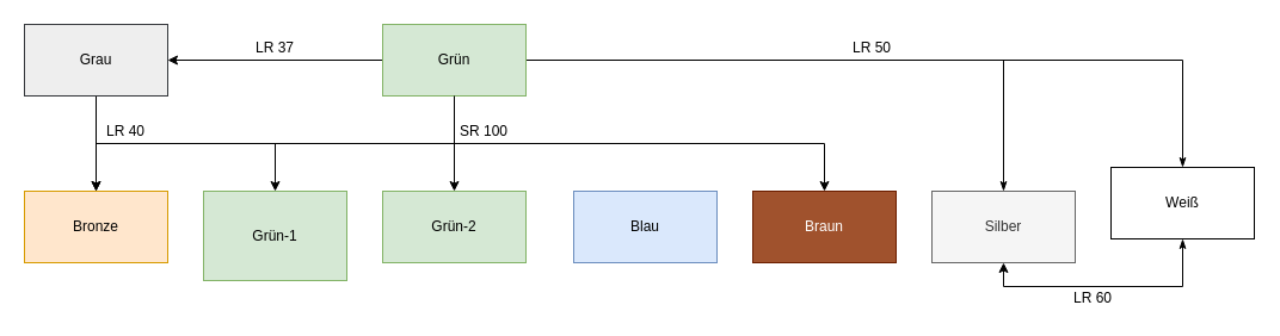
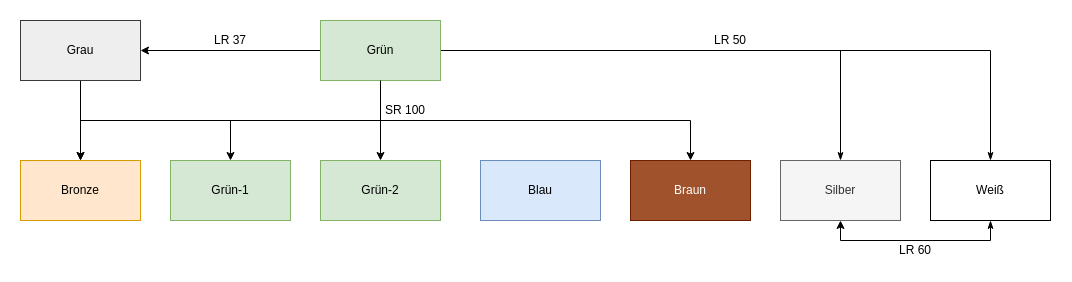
  <mxCell id="0" />
  <mxCell id="1" parent="0" />
  <mxCell id="2" style="edgeStyle=orthogonalEdgeStyle;rounded=0;orthogonalLoop=1;jettySize=auto;html=1;exitX=0;exitY=0.5;exitDx=0;exitDy=0;entryX=1;entryY=0.5;entryDx=0;entryDy=0;" edge="1" parent="1" source="8" target="16"><mxGeometry relative="1" as="geometry" /></mxCell>
  <mxCell id="3" style="edgeStyle=orthogonalEdgeStyle;rounded=0;orthogonalLoop=1;jettySize=auto;html=1;exitX=0.5;exitY=1;exitDx=0;exitDy=0;" edge="1" parent="1" source="8" target="9"><mxGeometry relative="1" as="geometry" /></mxCell>
  <mxCell id="4" style="edgeStyle=orthogonalEdgeStyle;rounded=0;orthogonalLoop=1;jettySize=auto;html=1;exitX=0.5;exitY=1;exitDx=0;exitDy=0;entryX=0.5;entryY=0;entryDx=0;entryDy=0;" edge="1" parent="1" source="8" target="10"><mxGeometry relative="1" as="geometry" /></mxCell>
  <mxCell id="5" style="edgeStyle=orthogonalEdgeStyle;rounded=0;orthogonalLoop=1;jettySize=auto;html=1;exitX=0.5;exitY=1;exitDx=0;exitDy=0;" edge="1" parent="1" source="8" target="14"><mxGeometry relative="1" as="geometry" /></mxCell>
  <mxCell id="6" style="edgeStyle=orthogonalEdgeStyle;rounded=0;orthogonalLoop=1;jettySize=auto;html=1;exitX=1;exitY=0.5;exitDx=0;exitDy=0;startArrow=none;startFill=0;endArrow=classicThin;endFill=1;strokeColor=#000000;" edge="1" parent="1" source="8" target="19"><mxGeometry relative="1" as="geometry" /></mxCell>
  <mxCell id="7" style="edgeStyle=orthogonalEdgeStyle;rounded=0;orthogonalLoop=1;jettySize=auto;html=1;exitX=1;exitY=0.5;exitDx=0;exitDy=0;startArrow=none;startFill=0;endArrow=classicThin;endFill=1;strokeColor=#000000;" edge="1" parent="1" source="8" target="17"><mxGeometry relative="1" as="geometry" /></mxCell>
  <mxCell id="8" value="Grün" style="rounded=0;whiteSpace=wrap;html=1;fillColor=#d5e8d4;strokeColor=#82b366;" vertex="1" parent="1"><mxGeometry x="320" y="20" width="120" height="60" as="geometry" /></mxCell>
- <mxCell id="9" value="Grün-1" style="rounded=0;whiteSpace=wrap;html=1;fillColor=#d5e8d4;strokeColor=#82b366;" vertex="1" parent="1"><mxGeometry x="170" y="160" width="120" height="75" as="geometry" /></mxCell>
+ <mxCell id="9" value="Grün-1" style="rounded=0;whiteSpace=wrap;html=1;fillColor=#d5e8d4;strokeColor=#82b366;" vertex="1" parent="1"><mxGeometry x="170" y="160" width="120" height="60" as="geometry" /></mxCell>
  <mxCell id="10" value="Grün-2" style="rounded=0;whiteSpace=wrap;html=1;fillColor=#d5e8d4;strokeColor=#82b366;" vertex="1" parent="1"><mxGeometry x="320" y="160" width="120" height="60" as="geometry" /></mxCell>
  <mxCell id="11" value="Blau" style="rounded=0;whiteSpace=wrap;html=1;fillColor=#dae8fc;strokeColor=#6c8ebf;" vertex="1" parent="1"><mxGeometry x="480" y="160" width="120" height="60" as="geometry" /></mxCell>
  <mxCell id="12" style="edgeStyle=orthogonalEdgeStyle;rounded=0;orthogonalLoop=1;jettySize=auto;html=1;exitX=0.5;exitY=0;exitDx=0;exitDy=0;entryX=0.5;entryY=1;entryDx=0;entryDy=0;startArrow=classic;startFill=1;endArrow=none;endFill=0;strokeColor=#000000;" edge="1" parent="1" source="13" target="8"><mxGeometry relative="1" as="geometry" /></mxCell>
  <mxCell id="13" value="Braun" style="rounded=0;whiteSpace=wrap;html=1;fillColor=#a0522d;strokeColor=#6D1F00;fontColor=#ffffff;" vertex="1" parent="1"><mxGeometry x="630" y="160" width="120" height="60" as="geometry" /></mxCell>
  <mxCell id="14" value="Bronze" style="rounded=0;whiteSpace=wrap;html=1;fillColor=#ffe6cc;strokeColor=#d79b00;" vertex="1" parent="1"><mxGeometry x="20" y="160" width="120" height="60" as="geometry" /></mxCell>
  <mxCell id="15" style="edgeStyle=orthogonalEdgeStyle;rounded=0;orthogonalLoop=1;jettySize=auto;html=1;exitX=0.5;exitY=1;exitDx=0;exitDy=0;" edge="1" parent="1" source="16" target="14"><mxGeometry relative="1" as="geometry" /></mxCell>
  <mxCell id="16" value="Grau" style="rounded=0;whiteSpace=wrap;html=1;fillColor=#eeeeee;strokeColor=#36393d;" vertex="1" parent="1"><mxGeometry x="20" y="20" width="120" height="60" as="geometry" /></mxCell>
- <mxCell id="17" value="Weiß" style="rounded=0;whiteSpace=wrap;html=1;" vertex="1" parent="1"><mxGeometry x="930" y="140" width="120" height="60" as="geometry" /></mxCell>
+ <mxCell id="17" value="Weiß" style="rounded=0;whiteSpace=wrap;html=1;" vertex="1" parent="1"><mxGeometry x="930" y="160" width="120" height="60" as="geometry" /></mxCell>
  <mxCell id="18" style="edgeStyle=orthogonalEdgeStyle;rounded=0;orthogonalLoop=1;jettySize=auto;html=1;exitX=0.5;exitY=1;exitDx=0;exitDy=0;entryX=0.5;entryY=1;entryDx=0;entryDy=0;startArrow=classic;startFill=1;endArrow=classicThin;endFill=1;strokeColor=#000000;" edge="1" parent="1" source="19" target="17"><mxGeometry relative="1" as="geometry" /></mxCell>
  <mxCell id="19" value="Silber" style="rounded=0;whiteSpace=wrap;html=1;fillColor=#f5f5f5;strokeColor=#666666;fontColor=#333333;" vertex="1" parent="1"><mxGeometry x="780" y="160" width="120" height="60" as="geometry" /></mxCell>
  <mxCell id="20" value="SR 100" style="text;html=1;strokeColor=none;fillColor=none;align=center;verticalAlign=middle;whiteSpace=wrap;rounded=0;" vertex="1" parent="1"><mxGeometry x="380" y="100" width="50" height="20" as="geometry" /></mxCell>
  <mxCell id="21" value="LR 37" style="text;html=1;strokeColor=none;fillColor=none;align=center;verticalAlign=middle;whiteSpace=wrap;rounded=0;" vertex="1" parent="1"><mxGeometry x="205" y="30" width="50" height="20" as="geometry" /></mxCell>
- <mxCell id="22" value="LR 40" style="text;html=1;strokeColor=none;fillColor=none;align=center;verticalAlign=middle;whiteSpace=wrap;rounded=0;" vertex="1" parent="1"><mxGeometry x="80" y="100" width="50" height="20" as="geometry" /></mxCell>
  <mxCell id="23" value="LR 60" style="text;html=1;strokeColor=none;fillColor=none;align=center;verticalAlign=middle;whiteSpace=wrap;rounded=0;" vertex="1" parent="1"><mxGeometry x="890" y="240" width="50" height="20" as="geometry" /></mxCell>
  <mxCell id="24" value="LR 50" style="text;html=1;strokeColor=none;fillColor=none;align=center;verticalAlign=middle;whiteSpace=wrap;rounded=0;" vertex="1" parent="1"><mxGeometry x="705" y="30" width="50" height="20" as="geometry" /></mxCell>
